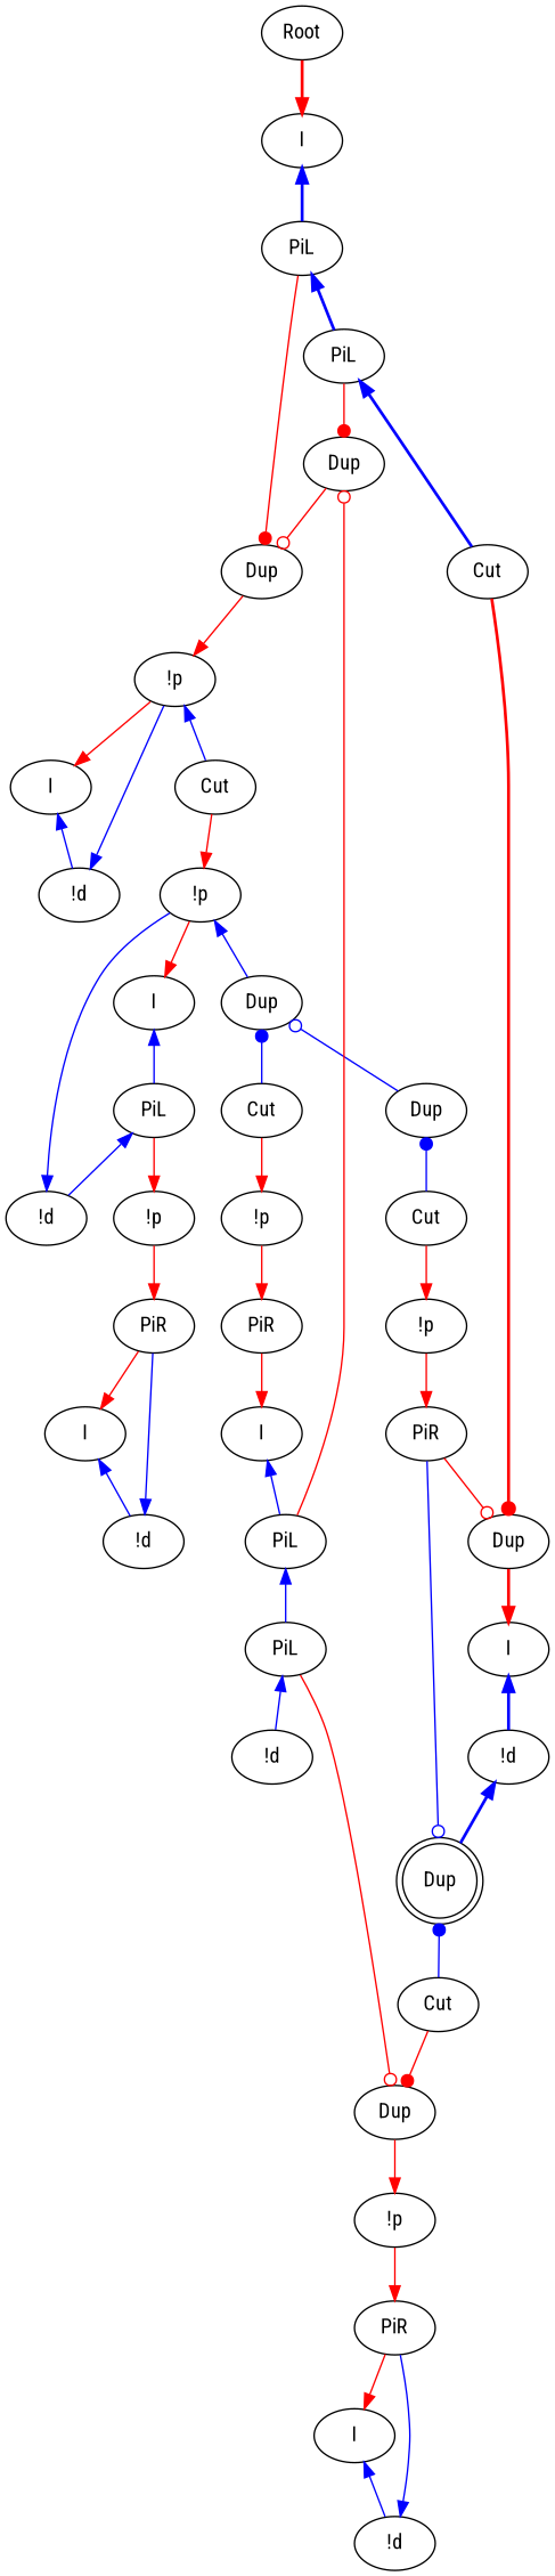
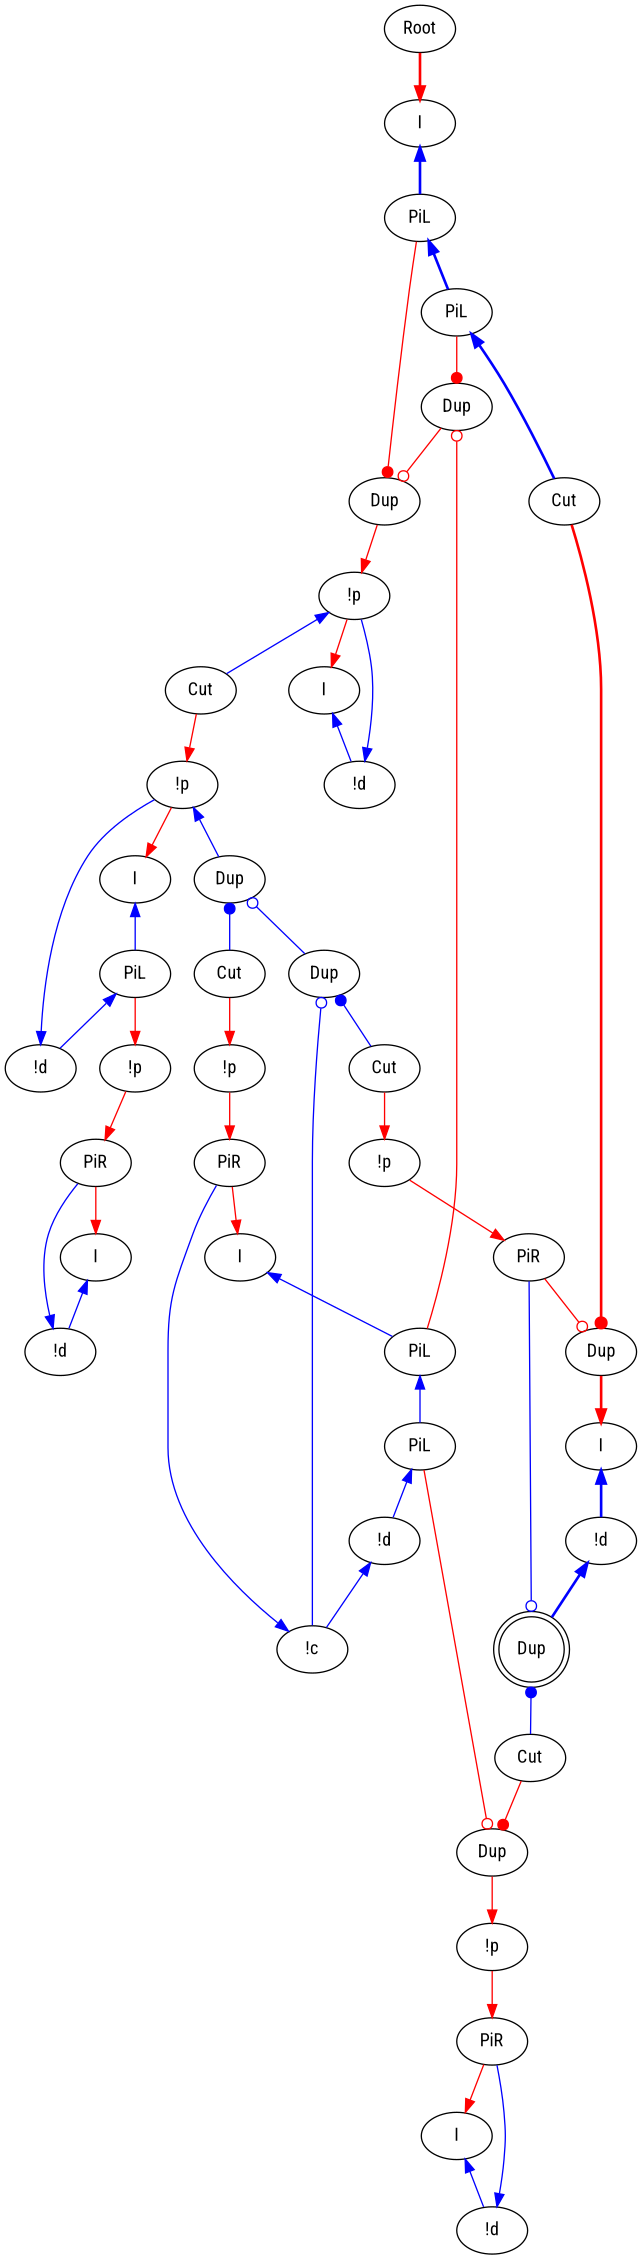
  digraph {
    fontname="Roboto Condensed"
    node [fontname="Roboto Condensed"]
    edge [color=blue fontname="Roboto Condensed" dir=back]
    n1 [label=Root]
    n2 [label=I]
    n3 [label="!p"]
    n4 [label=I]
    n5 [label=Cut]
    n6 [label="!d"]
    n7 [label="!p"]
    n8 [label=I]
    n9 [label=Dup]
    n10 [label="!d"]
    n11 [label=PiL]
    n12 [label="!p"]
    n13 [label=PiL]
    n14 [label="!p"]
    n15 [label=PiR]
    n16 [label=Cut]
    n17 [label=I]
+   n18 [label="!c"]
    n19 [label="!d"]
    n20 [label=PiL]
    n21 [label=Dup]
    n22 [label=PiL]
    n23 [label=Dup]
    n24 [label=Cut]
    n25 [label=PiL]
    n26 [label=Dup]
    n27 [label=Cut]
    n28 [label="!p"]
    n29 [label=Dup]
    n30 [label=PiR]
    n31 [label=PiR]
    n32 [label="!p"]
    n33 [label=PiR]
    n34 [label=I]
    n35 [label=I]
    n36 [label=Dup]
    n37 [label=Dup shape=doublecircle]
    n38 [label=Cut]
    n39 [label=I]
    n40 [label="!d"]
    n41 [label="!d"]
    n42 [label="!d"]
    n1 -> n2 [color=red penwidth=2 dir=""]
    n2 -> n13 [penwidth=2]
    n3 -> n4 [color=red dir=""]
    n3 -> n5
    n4 -> n6
    n5 -> n7 [color=red dir=""]
    n6 -> n3
    n7 -> n8 [color=red dir=""]
    n7 -> n9
    n8 -> n11
    n9 -> n16 [arrowtail=dot]
    n9 -> n26 [arrowtail=odot]
    n10 -> n7
    n11 -> n10
    n11 -> n12 [color=red dir=""]
    n12 -> n30 [color=red dir=""]
    n13 -> n22 [penwidth=2]
    n13 -> n29 [arrowhead=dot color=red dir=""]
    n14 -> n15 [color=red dir=""]
    n15 -> n17 [color=red dir=""]
    n16 -> n14 [color=red dir=""]
    n17 -> n25
+   n18 -> n15
+   n19 -> n18
    n20 -> n19
    n20 -> n21 [arrowhead=odot color=red dir=""]
    n21 -> n28 [color=red dir=""]
    n22 -> n23 [arrowhead=dot color=red dir=""]
    n22 -> n24 [penwidth=2]
    n23 -> n29 [arrowhead=odot color=red dir=""]
    n24 -> n36 [arrowhead=dot color=red penwidth=2 dir=""]
    n25 -> n20
    n25 -> n23 [arrowhead=odot color=red dir=""]
+   n26 -> n18 [arrowtail=odot]
    n26 -> n27 [arrowtail=dot]
    n27 -> n32 [color=red dir=""]
    n28 -> n31 [color=red dir=""]
    n29 -> n3 [color=red dir=""]
    n30 -> n34 [color=red dir=""]
    n31 -> n35 [color=red dir=""]
    n32 -> n33 [color=red dir=""]
    n33 -> n36 [arrowhead=odot color=red dir=""]
    n34 -> n40
    n35 -> n42
    n36 -> n39 [color=red penwidth=2 dir=""]
    n37 -> n33 [arrowtail=odot]
    n37 -> n38 [arrowtail=dot]
    n38 -> n21 [arrowhead=dot color=red dir=""]
    n39 -> n41 [penwidth=2]
    n40 -> n30
    n41 -> n37 [penwidth=2]
    n42 -> n31
  }
